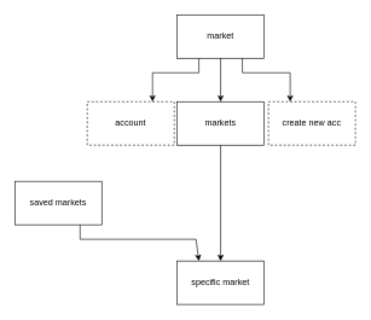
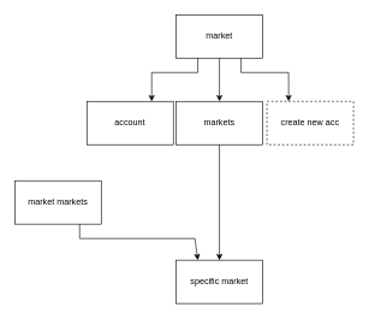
  <mxCell id="0" />
  <mxCell id="1" parent="0" />
  <mxCell id="2" value="market" style="rounded=0;whiteSpace=wrap;html=1;" vertex="1" parent="1"><mxGeometry x="244" y="20" width="120" height="60" as="geometry" /></mxCell>
  <mxCell id="3" value="create new acc" style="rounded=0;whiteSpace=wrap;html=1;dashed=1;" vertex="1" parent="1"><mxGeometry x="370" y="140" width="120" height="60" as="geometry" /></mxCell>
  <mxCell id="4" value="" style="endArrow=classic;html=1;rounded=0;exitX=0.75;exitY=1;exitDx=0;exitDy=0;entryX=0.25;entryY=0;entryDx=0;entryDy=0;" edge="1" parent="1" source="2" target="3"><mxGeometry width="50" height="50" relative="1" as="geometry"><mxPoint x="280" y="320" as="sourcePoint" /><mxPoint x="330" y="270" as="targetPoint" /><Array as="points"><mxPoint x="334" y="100" /><mxPoint x="400" y="100" /></Array></mxGeometry></mxCell>
  <mxCell id="5" value="markets" style="rounded=0;whiteSpace=wrap;html=1;" vertex="1" parent="1"><mxGeometry x="244" y="140" width="120" height="60" as="geometry" /></mxCell>
- <mxCell id="6" value="account" style="rounded=0;whiteSpace=wrap;html=1;dashed=1;" vertex="1" parent="1"><mxGeometry x="120" y="140" width="120" height="60" as="geometry" /></mxCell>
- <mxCell id="7" value="saved markets" style="rounded=0;whiteSpace=wrap;html=1;" vertex="1" parent="1"><mxGeometry x="20" y="250" width="120" height="60" as="geometry" /></mxCell>
+ <mxCell id="6" value="account" style="rounded=0;whiteSpace=wrap;html=1;" vertex="1" parent="1"><mxGeometry x="120" y="140" width="120" height="60" as="geometry" /></mxCell>
+ <mxCell id="7" value="market markets" style="rounded=0;whiteSpace=wrap;html=1;" vertex="1" parent="1"><mxGeometry x="20" y="250" width="120" height="60" as="geometry" /></mxCell>
  <mxCell id="8" value="" style="endArrow=classic;html=1;rounded=0;exitX=0.5;exitY=1;exitDx=0;exitDy=0;entryX=0.5;entryY=0;entryDx=0;entryDy=0;" edge="1" parent="1" source="2" target="5"><mxGeometry width="50" height="50" relative="1" as="geometry"><mxPoint x="280" y="320" as="sourcePoint" /><mxPoint x="330" y="270" as="targetPoint" /></mxGeometry></mxCell>
  <mxCell id="9" value="" style="endArrow=classic;html=1;rounded=0;exitX=0.25;exitY=1;exitDx=0;exitDy=0;entryX=0.75;entryY=0;entryDx=0;entryDy=0;" edge="1" parent="1" source="2" target="6"><mxGeometry width="50" height="50" relative="1" as="geometry"><mxPoint x="280" y="320" as="sourcePoint" /><mxPoint x="330" y="270" as="targetPoint" /><Array as="points"><mxPoint x="274" y="100" /><mxPoint x="210" y="100" /></Array></mxGeometry></mxCell>
  <mxCell id="10" value="specific market" style="rounded=0;whiteSpace=wrap;html=1;" vertex="1" parent="1"><mxGeometry x="244" y="360" width="120" height="60" as="geometry" /></mxCell>
  <mxCell id="11" value="" style="endArrow=classic;html=1;rounded=0;exitX=0.5;exitY=1;exitDx=0;exitDy=0;entryX=0.5;entryY=0;entryDx=0;entryDy=0;" edge="1" parent="1" source="5" target="10"><mxGeometry width="50" height="50" relative="1" as="geometry"><mxPoint x="280" y="360" as="sourcePoint" /><mxPoint x="330" y="310" as="targetPoint" /></mxGeometry></mxCell>
  <mxCell id="12" value="" style="endArrow=classic;html=1;rounded=0;exitX=0.75;exitY=1;exitDx=0;exitDy=0;entryX=0.25;entryY=0;entryDx=0;entryDy=0;" edge="1" parent="1" source="7" target="10"><mxGeometry width="50" height="50" relative="1" as="geometry"><mxPoint x="280" y="360" as="sourcePoint" /><mxPoint x="330" y="310" as="targetPoint" /><Array as="points"><mxPoint x="110" y="330" /><mxPoint x="270" y="330" /></Array></mxGeometry></mxCell>
